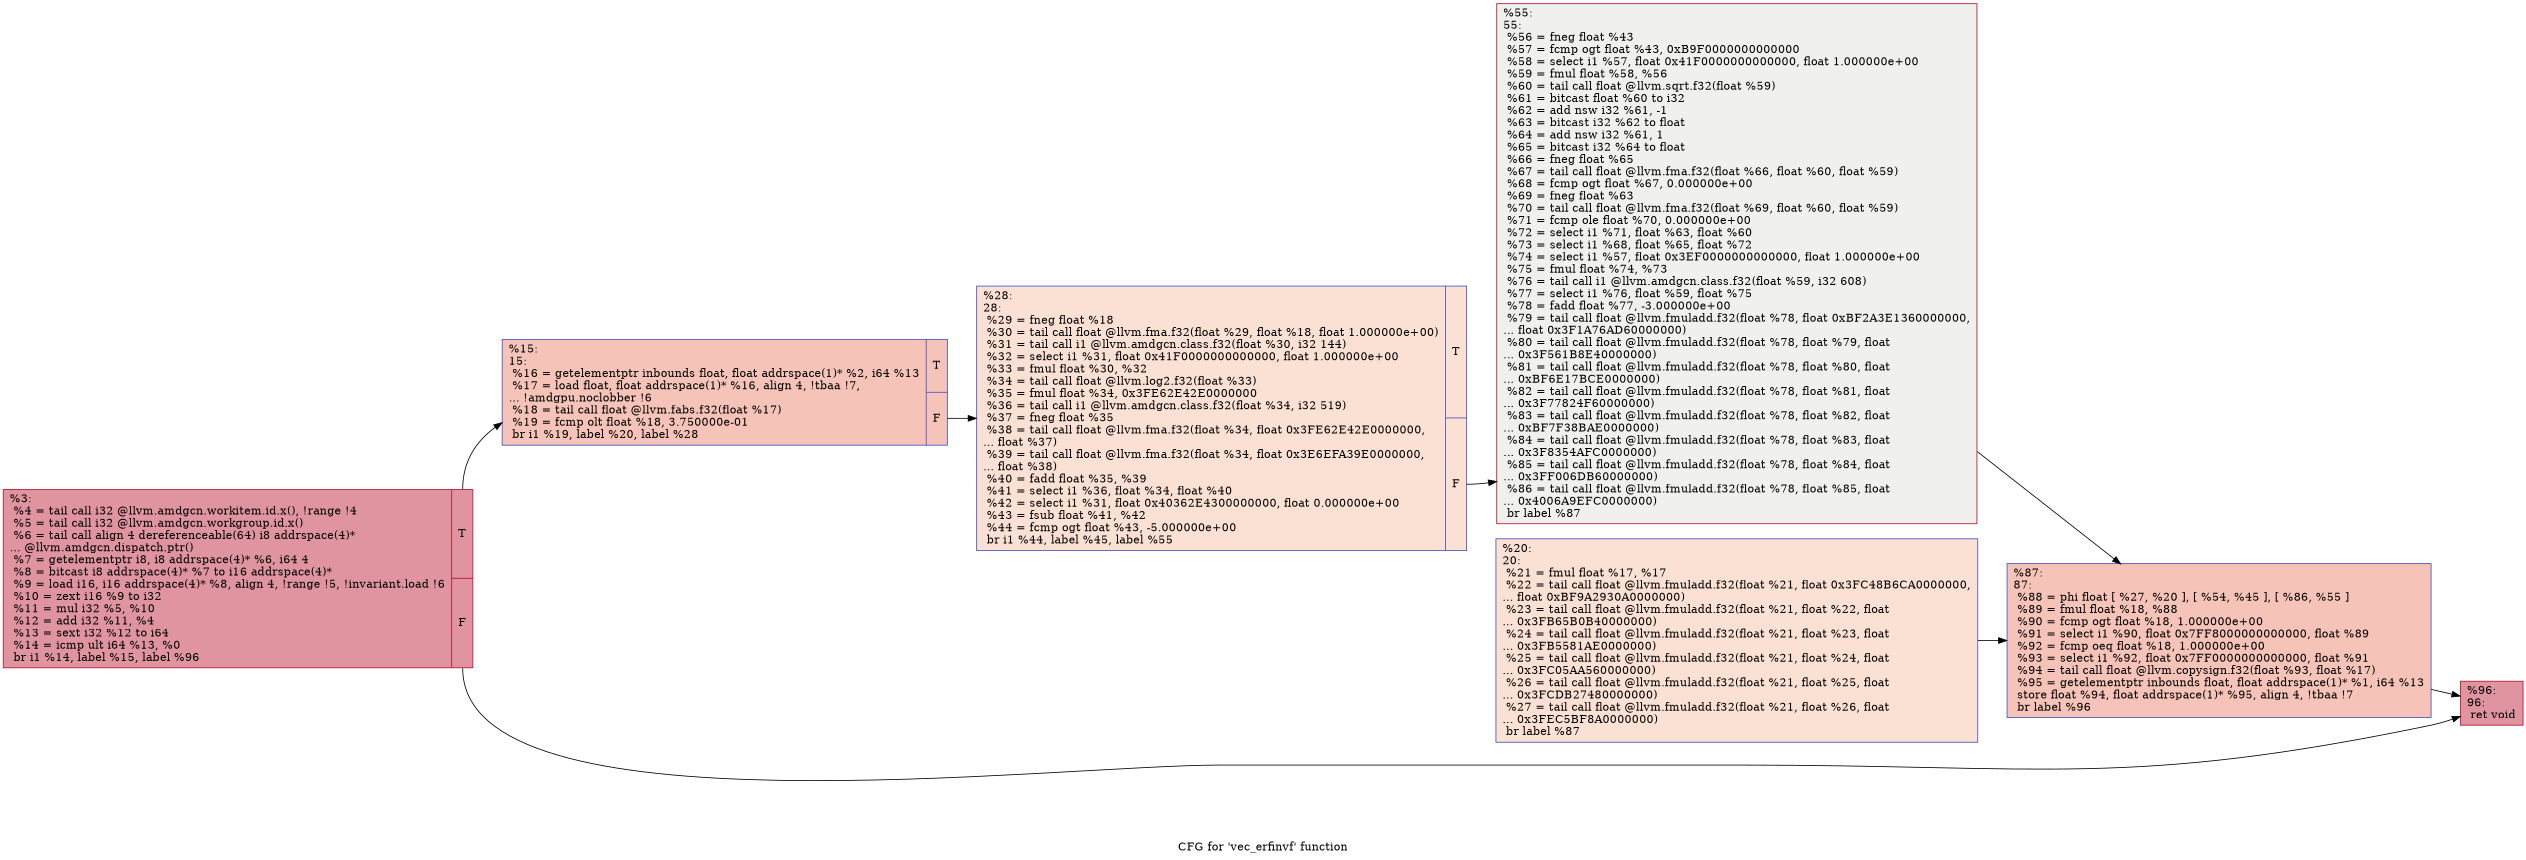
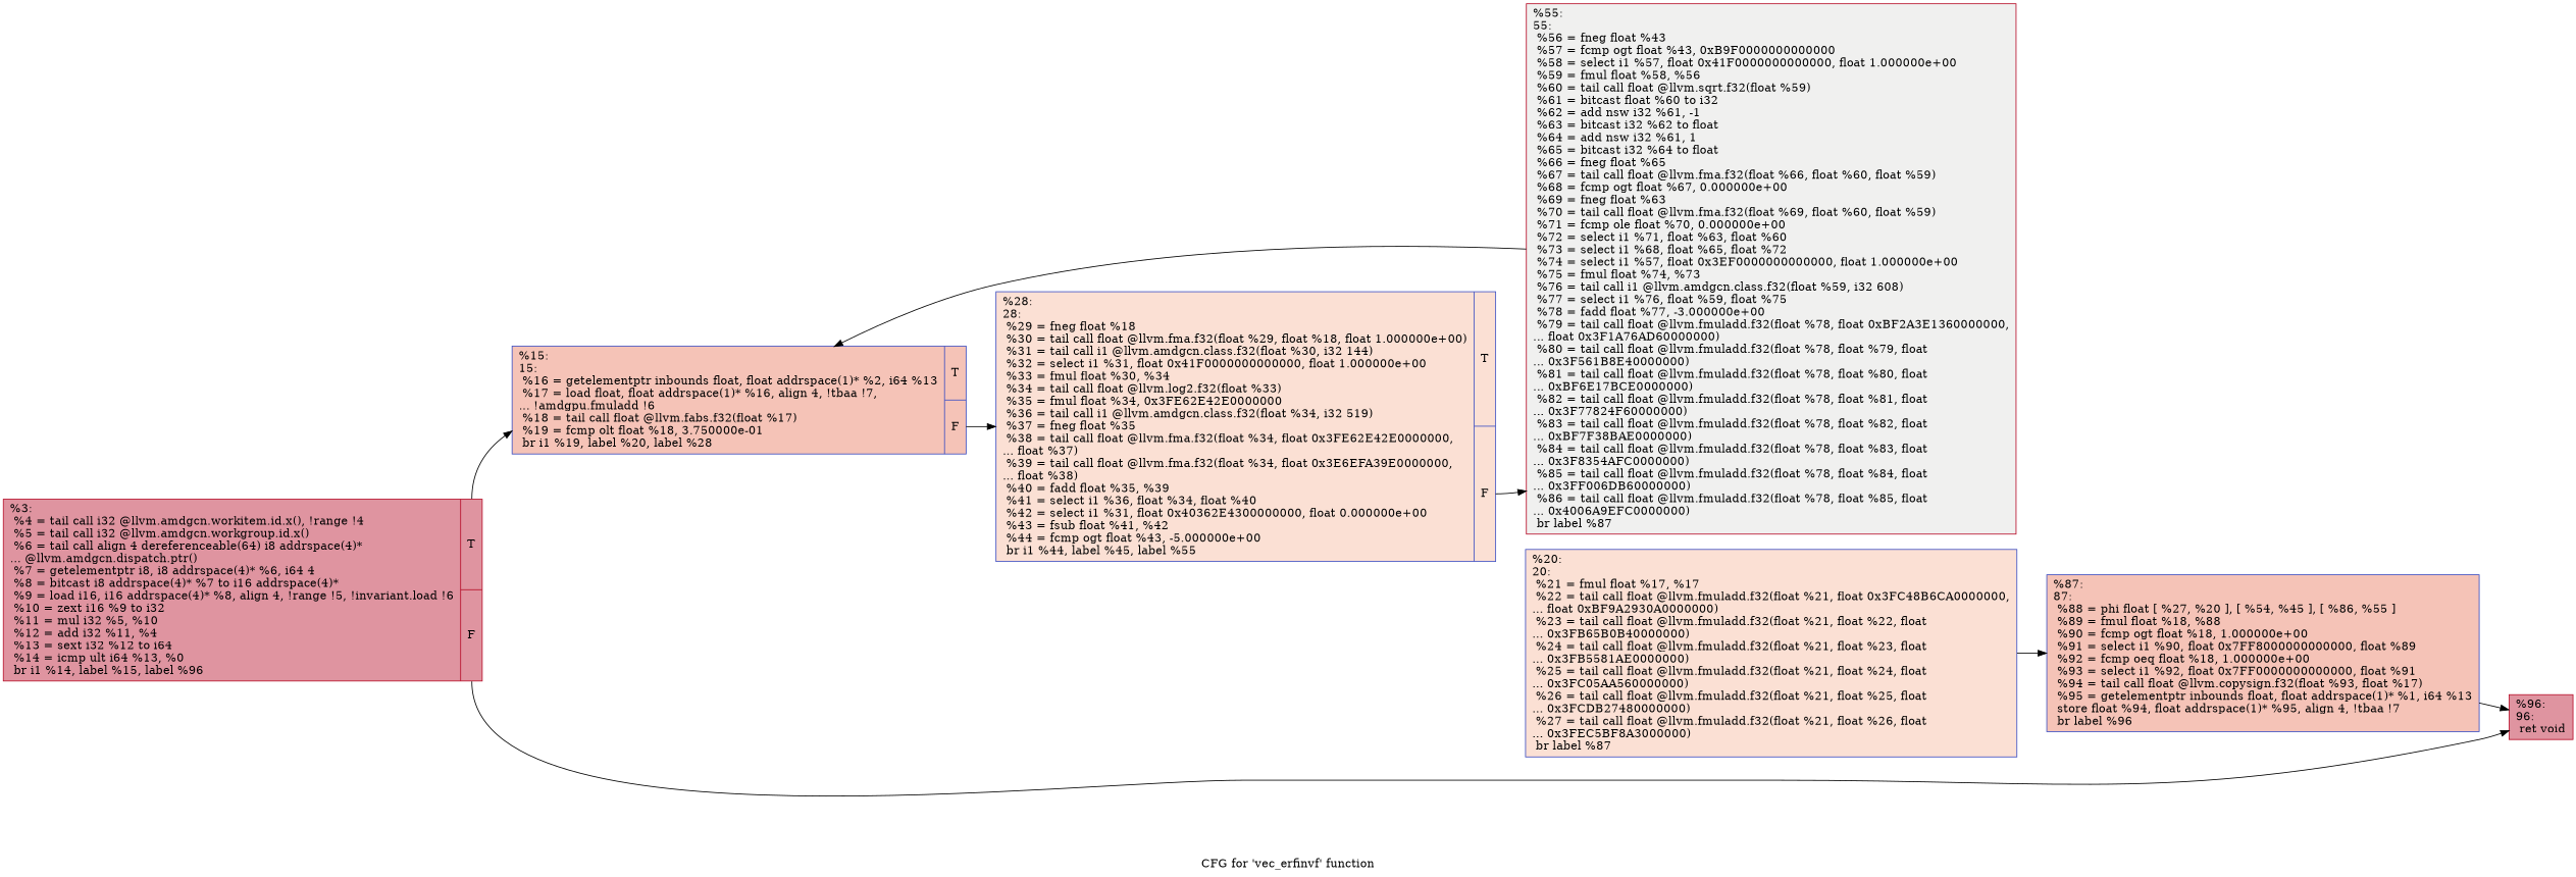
  digraph {
    label="CFG for 'vec_erfinvf' function"
    rankdir=LR
    node [color="#3d50c3ff" fillcolor="#b70d2870" shape=record style=filled]
    n1 [color="#b70d28ff" label="{%3:\l  %4 = tail call i32 @llvm.amdgcn.workitem.id.x(), !range !4\l  %5 = tail call i32 @llvm.amdgcn.workgroup.id.x()\l  %6 = tail call align 4 dereferenceable(64) i8 addrspace(4)*\l... @llvm.amdgcn.dispatch.ptr()\l  %7 = getelementptr i8, i8 addrspace(4)* %6, i64 4\l  %8 = bitcast i8 addrspace(4)* %7 to i16 addrspace(4)*\l  %9 = load i16, i16 addrspace(4)* %8, align 4, !range !5, !invariant.load !6\l  %10 = zext i16 %9 to i32\l  %11 = mul i32 %5, %10\l  %12 = add i32 %11, %4\l  %13 = sext i32 %12 to i64\l  %14 = icmp ult i64 %13, %0\l  br i1 %14, label %15, label %96\l|{<s0>T|<s1>F}}"]
-   n2 [fillcolor="#e8765c70" label="{%15:\l15:                                               \l  %16 = getelementptr inbounds float, float addrspace(1)* %2, i64 %13\l  %17 = load float, float addrspace(1)* %16, align 4, !tbaa !7,\l... !amdgpu.noclobber !6\l  %18 = tail call float @llvm.fabs.f32(float %17)\l  %19 = fcmp olt float %18, 3.750000e-01\l  br i1 %19, label %20, label %28\l|{<s0>T|<s1>F}}"]
+   n2 [fillcolor="#e8765c70" label="{%15:\l15:                                               \l  %16 = getelementptr inbounds float, float addrspace(1)* %2, i64 %13\l  %17 = load float, float addrspace(1)* %16, align 4, !tbaa !7,\l... !amdgpu.fmuladd !6\l  %18 = tail call float @llvm.fabs.f32(float %17)\l  %19 = fcmp olt float %18, 3.750000e-01\l  br i1 %19, label %20, label %28\l|{<s0>T|<s1>F}}"]
    n3 [color="#b70d28ff" label="{%96:\l96:                                               \l  ret void\l}"]
-   n4 [fillcolor="#f7b99e70" label="{%28:\l28:                                               \l  %29 = fneg float %18\l  %30 = tail call float @llvm.fma.f32(float %29, float %18, float 1.000000e+00)\l  %31 = tail call i1 @llvm.amdgcn.class.f32(float %30, i32 144)\l  %32 = select i1 %31, float 0x41F0000000000000, float 1.000000e+00\l  %33 = fmul float %30, %32\l  %34 = tail call float @llvm.log2.f32(float %33)\l  %35 = fmul float %34, 0x3FE62E42E0000000\l  %36 = tail call i1 @llvm.amdgcn.class.f32(float %34, i32 519)\l  %37 = fneg float %35\l  %38 = tail call float @llvm.fma.f32(float %34, float 0x3FE62E42E0000000,\l... float %37)\l  %39 = tail call float @llvm.fma.f32(float %34, float 0x3E6EFA39E0000000,\l... float %38)\l  %40 = fadd float %35, %39\l  %41 = select i1 %36, float %34, float %40\l  %42 = select i1 %31, float 0x40362E4300000000, float 0.000000e+00\l  %43 = fsub float %41, %42\l  %44 = fcmp ogt float %43, -5.000000e+00\l  br i1 %44, label %45, label %55\l|{<s0>T|<s1>F}}"]
-   n5 [fillcolor="#f7b99e70" label="{%20:\l20:                                               \l  %21 = fmul float %17, %17\l  %22 = tail call float @llvm.fmuladd.f32(float %21, float 0x3FC48B6CA0000000,\l... float 0xBF9A2930A0000000)\l  %23 = tail call float @llvm.fmuladd.f32(float %21, float %22, float\l... 0x3FB65B0B40000000)\l  %24 = tail call float @llvm.fmuladd.f32(float %21, float %23, float\l... 0x3FB5581AE0000000)\l  %25 = tail call float @llvm.fmuladd.f32(float %21, float %24, float\l... 0x3FC05AA560000000)\l  %26 = tail call float @llvm.fmuladd.f32(float %21, float %25, float\l... 0x3FCDB27480000000)\l  %27 = tail call float @llvm.fmuladd.f32(float %21, float %26, float\l... 0x3FEC5BF8A0000000)\l  br label %87\l}"]
+   n4 [fillcolor="#f7b99e70" label="{%28:\l28:                                               \l  %29 = fneg float %18\l  %30 = tail call float @llvm.fma.f32(float %29, float %18, float 1.000000e+00)\l  %31 = tail call i1 @llvm.amdgcn.class.f32(float %30, i32 144)\l  %32 = select i1 %31, float 0x41F0000000000000, float 1.000000e+00\l  %33 = fmul float %30, %34\l  %34 = tail call float @llvm.log2.f32(float %33)\l  %35 = fmul float %34, 0x3FE62E42E0000000\l  %36 = tail call i1 @llvm.amdgcn.class.f32(float %34, i32 519)\l  %37 = fneg float %35\l  %38 = tail call float @llvm.fma.f32(float %34, float 0x3FE62E42E0000000,\l... float %37)\l  %39 = tail call float @llvm.fma.f32(float %34, float 0x3E6EFA39E0000000,\l... float %38)\l  %40 = fadd float %35, %39\l  %41 = select i1 %36, float %34, float %40\l  %42 = select i1 %31, float 0x40362E4300000000, float 0.000000e+00\l  %43 = fsub float %41, %42\l  %44 = fcmp ogt float %43, -5.000000e+00\l  br i1 %44, label %45, label %55\l|{<s0>T|<s1>F}}"]
+   n5 [fillcolor="#f7b99e70" label="{%20:\l20:                                               \l  %21 = fmul float %17, %17\l  %22 = tail call float @llvm.fmuladd.f32(float %21, float 0x3FC48B6CA0000000,\l... float 0xBF9A2930A0000000)\l  %23 = tail call float @llvm.fmuladd.f32(float %21, float %22, float\l... 0x3FB65B0B40000000)\l  %24 = tail call float @llvm.fmuladd.f32(float %21, float %23, float\l... 0x3FB5581AE0000000)\l  %25 = tail call float @llvm.fmuladd.f32(float %21, float %24, float\l... 0x3FC05AA560000000)\l  %26 = tail call float @llvm.fmuladd.f32(float %21, float %25, float\l... 0x3FCDB27480000000)\l  %27 = tail call float @llvm.fmuladd.f32(float %21, float %26, float\l... 0x3FEC5BF8A3000000)\l  br label %87\l}"]
    n6 [fillcolor="#e8765c70" label="{%87:\l87:                                               \l  %88 = phi float [ %27, %20 ], [ %54, %45 ], [ %86, %55 ]\l  %89 = fmul float %18, %88\l  %90 = fcmp ogt float %18, 1.000000e+00\l  %91 = select i1 %90, float 0x7FF8000000000000, float %89\l  %92 = fcmp oeq float %18, 1.000000e+00\l  %93 = select i1 %92, float 0x7FF0000000000000, float %91\l  %94 = tail call float @llvm.copysign.f32(float %93, float %17)\l  %95 = getelementptr inbounds float, float addrspace(1)* %1, i64 %13\l  store float %94, float addrspace(1)* %95, align 4, !tbaa !7\l  br label %96\l}"]
    n7 [color="#b70d28ff" fillcolor="#dedcdb70" label="{%55:\l55:                                               \l  %56 = fneg float %43\l  %57 = fcmp ogt float %43, 0xB9F0000000000000\l  %58 = select i1 %57, float 0x41F0000000000000, float 1.000000e+00\l  %59 = fmul float %58, %56\l  %60 = tail call float @llvm.sqrt.f32(float %59)\l  %61 = bitcast float %60 to i32\l  %62 = add nsw i32 %61, -1\l  %63 = bitcast i32 %62 to float\l  %64 = add nsw i32 %61, 1\l  %65 = bitcast i32 %64 to float\l  %66 = fneg float %65\l  %67 = tail call float @llvm.fma.f32(float %66, float %60, float %59)\l  %68 = fcmp ogt float %67, 0.000000e+00\l  %69 = fneg float %63\l  %70 = tail call float @llvm.fma.f32(float %69, float %60, float %59)\l  %71 = fcmp ole float %70, 0.000000e+00\l  %72 = select i1 %71, float %63, float %60\l  %73 = select i1 %68, float %65, float %72\l  %74 = select i1 %57, float 0x3EF0000000000000, float 1.000000e+00\l  %75 = fmul float %74, %73\l  %76 = tail call i1 @llvm.amdgcn.class.f32(float %59, i32 608)\l  %77 = select i1 %76, float %59, float %75\l  %78 = fadd float %77, -3.000000e+00\l  %79 = tail call float @llvm.fmuladd.f32(float %78, float 0xBF2A3E1360000000,\l... float 0x3F1A76AD60000000)\l  %80 = tail call float @llvm.fmuladd.f32(float %78, float %79, float\l... 0x3F561B8E40000000)\l  %81 = tail call float @llvm.fmuladd.f32(float %78, float %80, float\l... 0xBF6E17BCE0000000)\l  %82 = tail call float @llvm.fmuladd.f32(float %78, float %81, float\l... 0x3F77824F60000000)\l  %83 = tail call float @llvm.fmuladd.f32(float %78, float %82, float\l... 0xBF7F38BAE0000000)\l  %84 = tail call float @llvm.fmuladd.f32(float %78, float %83, float\l... 0x3F8354AFC0000000)\l  %85 = tail call float @llvm.fmuladd.f32(float %78, float %84, float\l... 0x3FF006DB60000000)\l  %86 = tail call float @llvm.fmuladd.f32(float %78, float %85, float\l... 0x4006A9EFC0000000)\l  br label %87\l}"]
    n1 -> n2 [tailport=s0]
    n1 -> n3 [tailport=s1]
    n2 -> n4 [tailport=s1]
    n4 -> n7 [tailport=s1]
    n5 -> n6
    n6 -> n3
-   n7 -> n6
+   n7 -> n2
  }
